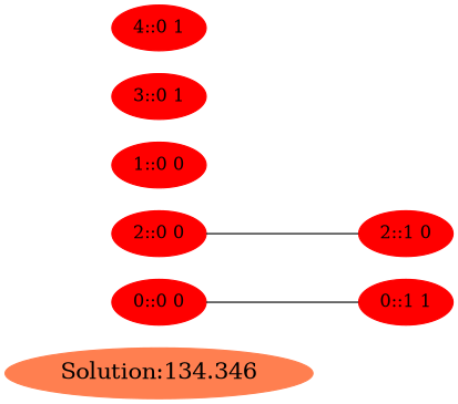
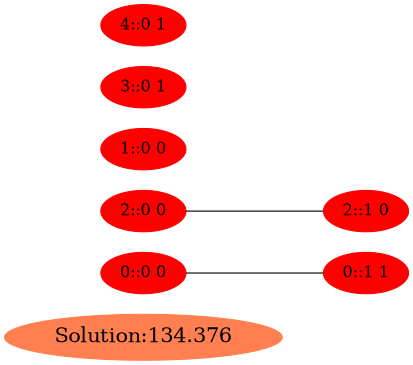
  graph {
    rankdir=LR
    node [color=red fontsize=14 shape=oval style=filled]
-   "Solution:134.346" [color=coral fontsize=18]
+   "Solution:134.346" [color=coral fontsize=18 label="Solution:134.376"]
    n2 [label="0::0 0"]
    n3 [label="0::1 1"]
    n4 [label="2::0 0"]
    n5 [label="2::1 0"]
    n6 [label="1::0 0"]
    n7 [label="3::0 1"]
    n8 [label="4::0 1"]
    n2 -- n3
    n4 -- n5
  }
